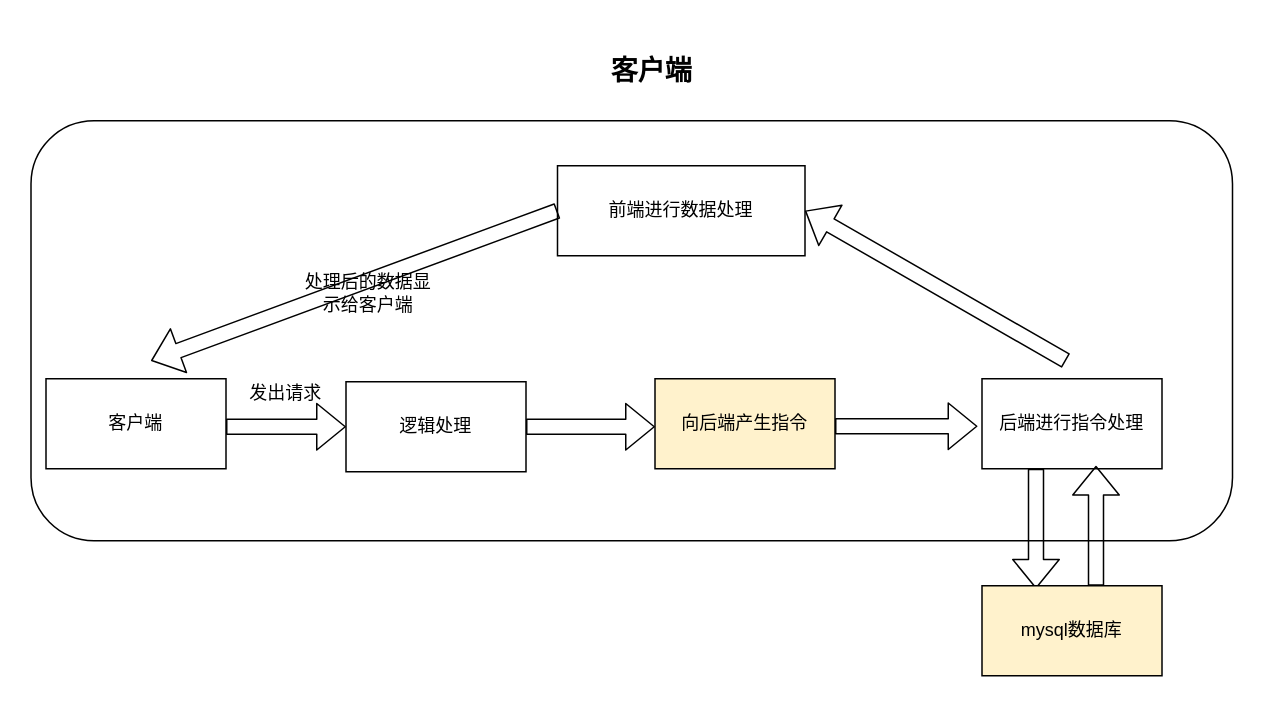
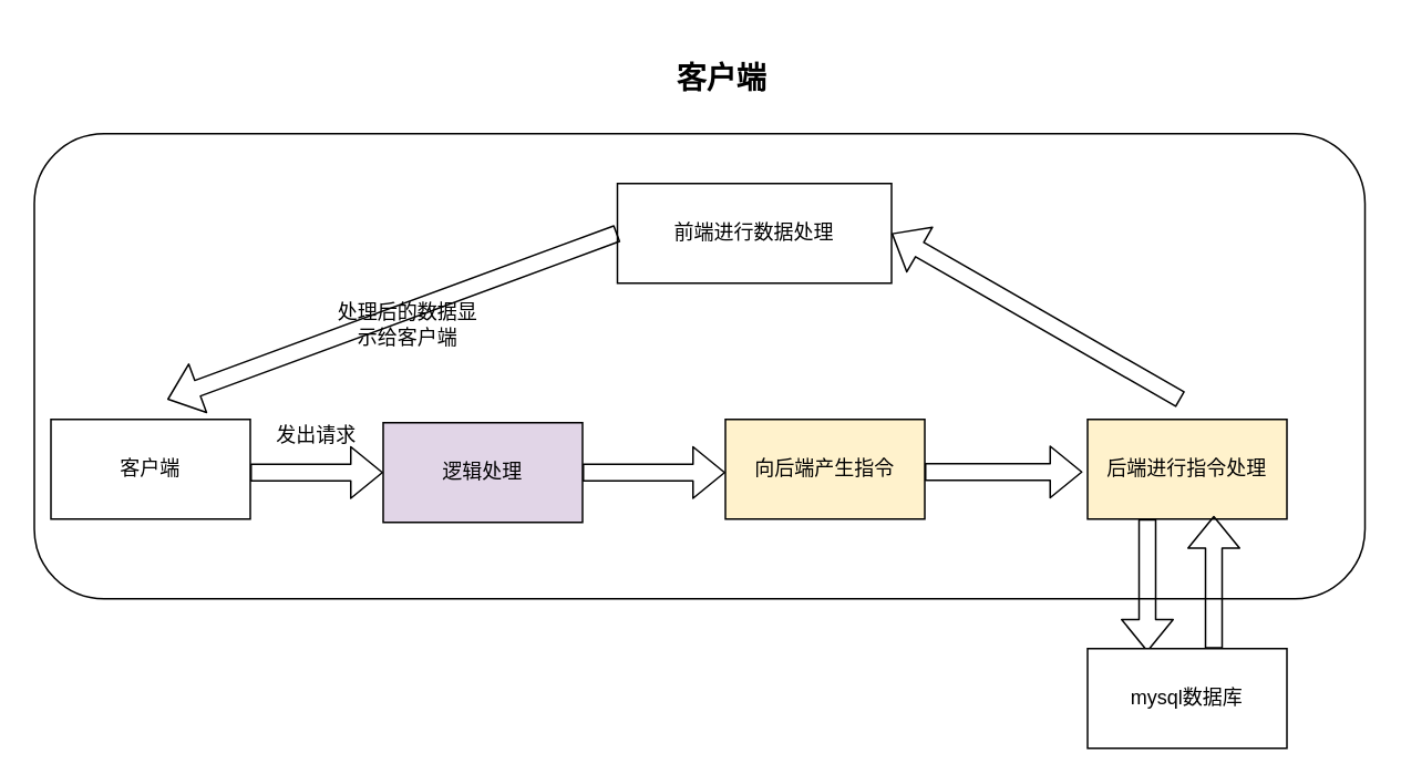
  <mxCell id="0" />
  <mxCell id="1" parent="0" />
  <mxCell id="2" value="" style="rounded=1;whiteSpace=wrap;html=1;fillColor=default;" parent="1" vertex="1"><mxGeometry x="20" y="80" width="801" height="280" as="geometry" /></mxCell>
  <mxCell id="3" value="" style="edgeStyle=none;shape=flexArrow;html=1;" parent="1" source="4" edge="1"><mxGeometry relative="1" as="geometry"><mxPoint x="436" y="284" as="targetPoint" /></mxGeometry></mxCell>
- <mxCell id="4" value="逻辑处理" style="rounded=0;whiteSpace=wrap;html=1;" parent="1" vertex="1"><mxGeometry x="230" y="254" width="120" height="60" as="geometry" /></mxCell>
+ <mxCell id="4" value="逻辑处理" style="rounded=0;whiteSpace=wrap;html=1;fillColor=#e1d5e7;" parent="1" vertex="1"><mxGeometry x="230" y="254" width="120" height="60" as="geometry" /></mxCell>
  <mxCell id="5" value="向后端产生指令" style="rounded=0;whiteSpace=wrap;html=1;fillColor=#fff2cc;" parent="1" vertex="1"><mxGeometry x="436" y="252" width="120" height="60" as="geometry" /></mxCell>
- <mxCell id="6" value="后端进行指令处理" style="rounded=0;whiteSpace=wrap;html=1;" parent="1" vertex="1"><mxGeometry x="654" y="252" width="120" height="60" as="geometry" /></mxCell>
+ <mxCell id="6" value="后端进行指令处理" style="rounded=0;whiteSpace=wrap;html=1;fillColor=#fff2cc;" parent="1" vertex="1"><mxGeometry x="654" y="252" width="120" height="60" as="geometry" /></mxCell>
  <mxCell id="7" value="&lt;font style=&quot;font-size: 18px;&quot;&gt;&lt;b&gt;客户端&lt;/b&gt;&lt;/font&gt;" style="text;strokeColor=none;align=center;fillColor=none;html=1;verticalAlign=middle;whiteSpace=wrap;rounded=0;" parent="1" vertex="1"><mxGeometry x="371" y="20" width="126" height="54" as="geometry" /></mxCell>
  <mxCell id="8" value="" style="edgeStyle=none;shape=flexArrow;html=1;" parent="1" edge="1"><mxGeometry relative="1" as="geometry"><mxPoint x="651" y="283.64" as="targetPoint" /><mxPoint x="556" y="283.64" as="sourcePoint" /></mxGeometry></mxCell>
  <mxCell id="9" value="" style="edgeStyle=none;shape=flexArrow;html=1;" parent="1" edge="1"><mxGeometry relative="1" as="geometry"><mxPoint x="690" y="392" as="targetPoint" /><mxPoint x="690" y="312" as="sourcePoint" /></mxGeometry></mxCell>
  <mxCell id="10" value="前端进行数据处理" style="rounded=0;whiteSpace=wrap;html=1;" parent="1" vertex="1"><mxGeometry x="371" y="110" width="165" height="60" as="geometry" /></mxCell>
  <mxCell id="11" value="" style="edgeStyle=none;shape=flexArrow;html=1;" parent="1" edge="1"><mxGeometry relative="1" as="geometry"><mxPoint x="730" y="310" as="targetPoint" /><mxPoint x="730" y="390" as="sourcePoint" /></mxGeometry></mxCell>
- <mxCell id="12" value="mysql数据库" style="rounded=0;whiteSpace=wrap;html=1;fillColor=#fff2cc;" parent="1" vertex="1"><mxGeometry x="654" y="390" width="120" height="60" as="geometry" /></mxCell>
+ <mxCell id="12" value="mysql数据库" style="rounded=0;whiteSpace=wrap;html=1;" parent="1" vertex="1"><mxGeometry x="654" y="390" width="120" height="60" as="geometry" /></mxCell>
  <mxCell id="13" value="" style="edgeStyle=none;shape=flexArrow;html=1;entryX=1;entryY=0.5;entryDx=0;entryDy=0;" parent="1" target="10" edge="1"><mxGeometry relative="1" as="geometry"><mxPoint x="570" y="150" as="targetPoint" /><mxPoint x="710" y="240" as="sourcePoint" /></mxGeometry></mxCell>
  <mxCell id="14" value="" style="edgeStyle=none;shape=flexArrow;html=1;exitX=0;exitY=0.5;exitDx=0;exitDy=0;" parent="1" source="10" edge="1"><mxGeometry relative="1" as="geometry"><mxPoint x="100" y="240" as="targetPoint" /><mxPoint x="420" y="140" as="sourcePoint" /></mxGeometry></mxCell>
  <mxCell id="15" value="客户端" style="rounded=0;whiteSpace=wrap;html=1;" parent="1" vertex="1"><mxGeometry x="30" y="252" width="120" height="60" as="geometry" /></mxCell>
  <mxCell id="16" value="" style="edgeStyle=none;shape=flexArrow;html=1;" parent="1" edge="1"><mxGeometry relative="1" as="geometry"><mxPoint x="230" y="284" as="targetPoint" /><mxPoint x="150" y="284" as="sourcePoint" /></mxGeometry></mxCell>
  <mxCell id="17" value="发出请求" style="text;strokeColor=none;align=center;fillColor=none;html=1;verticalAlign=middle;whiteSpace=wrap;rounded=0;" parent="1" vertex="1"><mxGeometry x="160" y="252" width="60" height="20" as="geometry" /></mxCell>
  <mxCell id="18" value="&lt;font style=&quot;font-size: 12px;&quot;&gt;处理后的数据显示给客户端&lt;/font&gt;" style="text;strokeColor=none;align=center;fillColor=none;html=1;verticalAlign=middle;whiteSpace=wrap;rounded=0;" parent="1" vertex="1"><mxGeometry x="200" y="175" width="90" height="40" as="geometry" /></mxCell>
